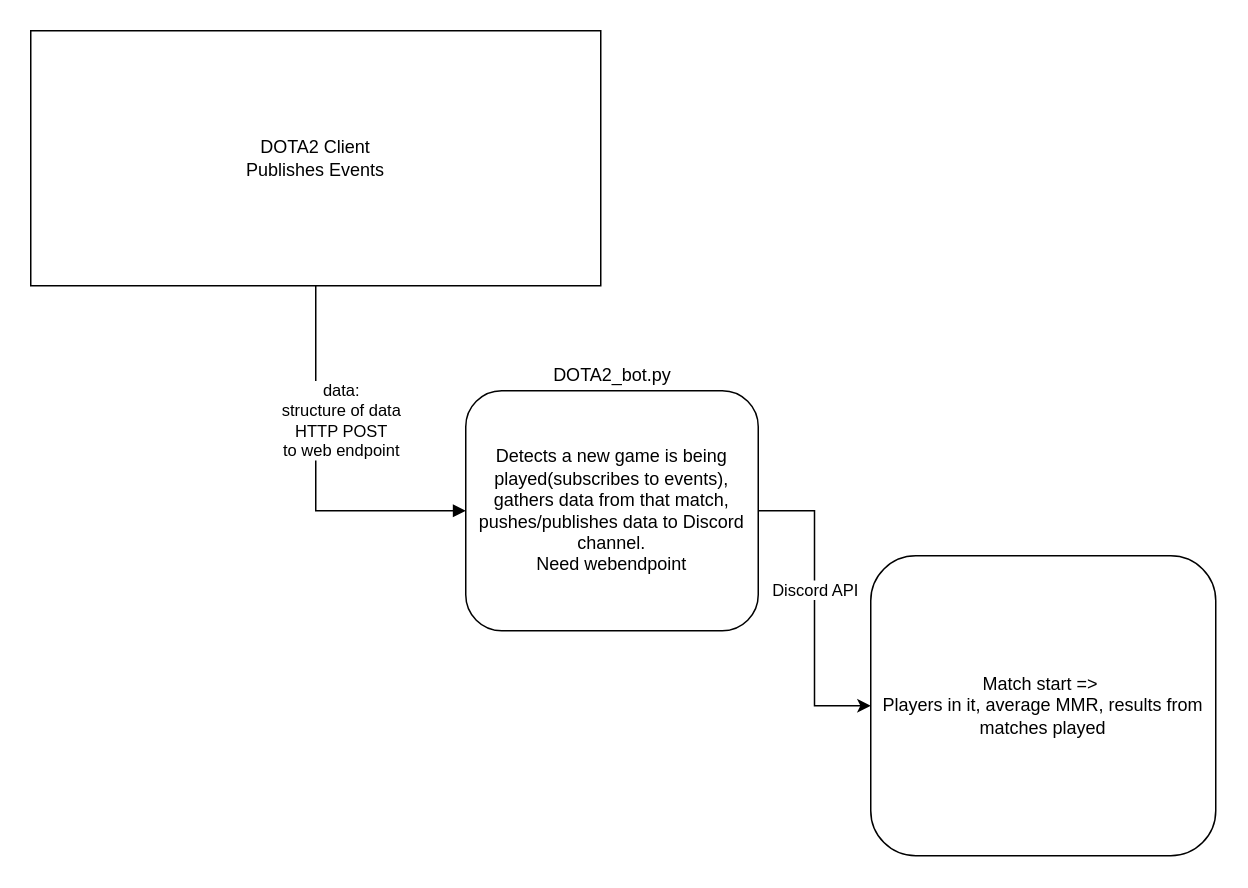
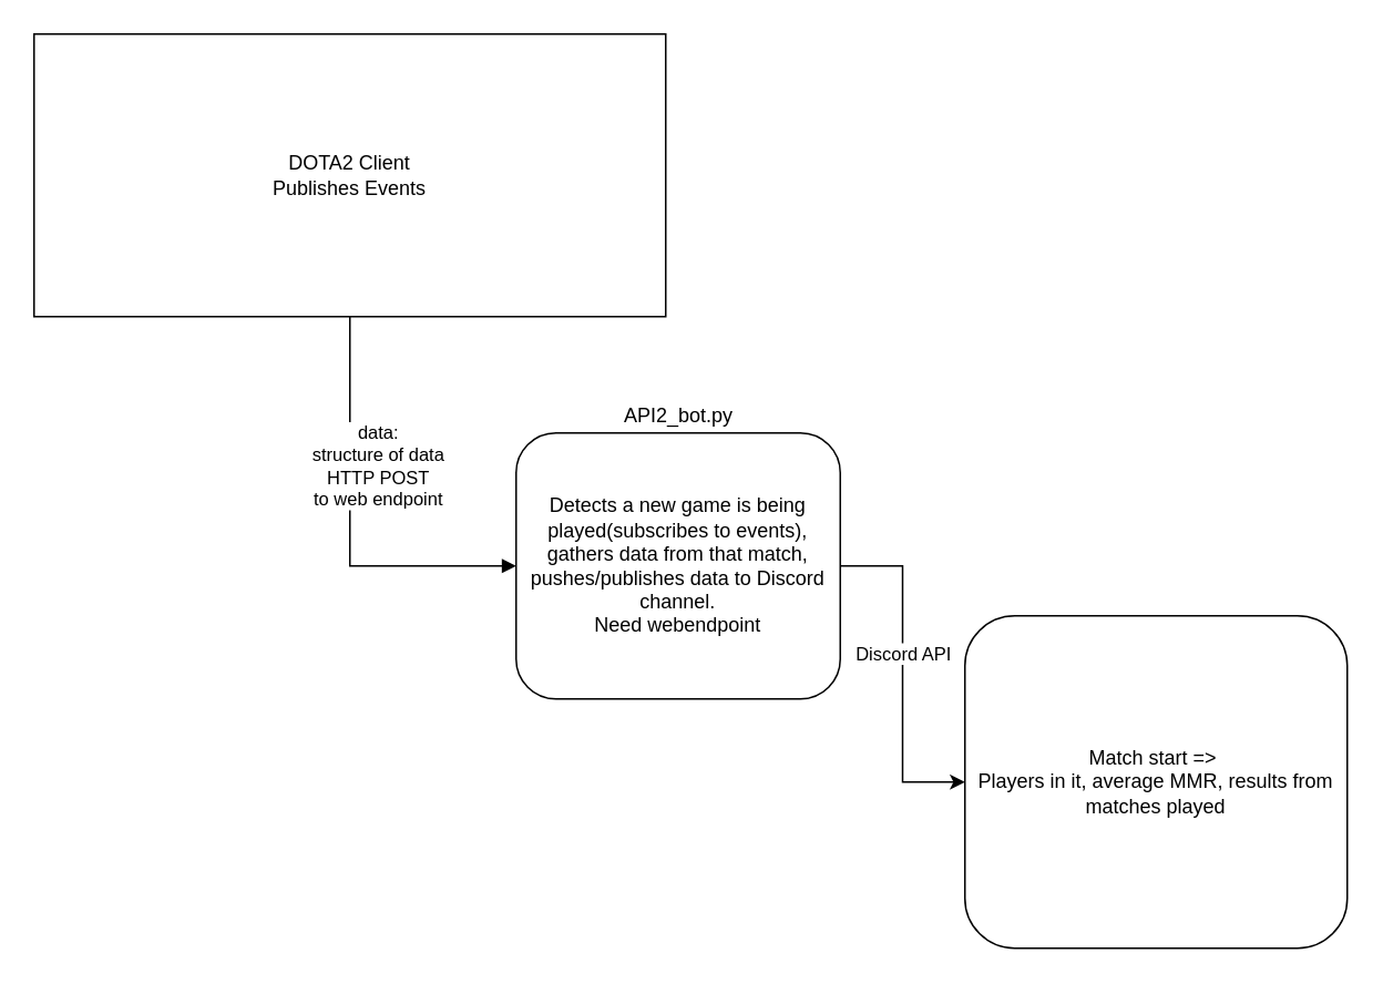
  <mxCell id="0" />
  <mxCell id="1" parent="0" />
  <mxCell id="2" value="Match start =&amp;gt;&amp;nbsp;&lt;div&gt;Players in it, average MMR, results from matches played&lt;/div&gt;" style="rounded=1;whiteSpace=wrap;html=1;" parent="1" vertex="1"><mxGeometry x="580" y="370" width="230" height="200" as="geometry" /></mxCell>
  <mxCell id="3" value="" style="edgeStyle=orthogonalEdgeStyle;rounded=0;orthogonalLoop=1;jettySize=auto;html=1;" parent="1" source="9" target="2" edge="1"><mxGeometry relative="1" as="geometry" /></mxCell>
  <mxCell id="4" value="Discord API" style="edgeLabel;html=1;align=center;verticalAlign=middle;resizable=0;points=[];" parent="3" vertex="1" connectable="0"><mxGeometry x="-0.121" relative="1" as="geometry"><mxPoint as="offset" /></mxGeometry></mxCell>
  <mxCell id="5" value="" style="edgeStyle=orthogonalEdgeStyle;rounded=0;orthogonalLoop=1;jettySize=auto;html=1;entryX=0;entryY=0.5;entryDx=0;entryDy=0;startArrow=none;startFill=0;endArrow=block;endFill=1;" parent="1" source="7" target="9" edge="1"><mxGeometry relative="1" as="geometry" /></mxCell>
  <mxCell id="6" value="data:&lt;div&gt;structure of data&lt;/div&gt;&lt;div&gt;HTTP POST&lt;/div&gt;&lt;div&gt;to web endpoint&lt;/div&gt;" style="edgeLabel;html=1;align=center;verticalAlign=middle;resizable=0;points=[];" parent="5" vertex="1" connectable="0"><mxGeometry x="-0.289" y="1" relative="1" as="geometry"><mxPoint x="15" as="offset" /></mxGeometry></mxCell>
  <mxCell id="7" value="DOTA2 Client&lt;div&gt;Publishes Events&lt;/div&gt;" style="rounded=0;whiteSpace=wrap;html=1;" parent="1" vertex="1"><mxGeometry x="20" y="20" width="380" height="170" as="geometry" /></mxCell>
  <mxCell id="8" value="" style="group" parent="1" vertex="1" connectable="0"><mxGeometry x="310" y="230" width="195" height="190" as="geometry" /></mxCell>
  <mxCell id="9" value="Detects a new game is being played(subscribes to events), gathers data from that match, pushes/publishes data to Discord channel.&lt;div&gt;Need webendpoint&lt;/div&gt;" style="rounded=1;whiteSpace=wrap;html=1;" parent="8" vertex="1"><mxGeometry y="30" width="195" height="160" as="geometry" /></mxCell>
- <mxCell id="10" value="DOTA2_bot.py" style="text;html=1;whiteSpace=wrap;strokeColor=none;fillColor=none;align=center;verticalAlign=middle;rounded=0;" parent="8" vertex="1"><mxGeometry x="27.5" width="140" height="40" as="geometry" /></mxCell>
+ <mxCell id="10" value="API2_bot.py" style="text;html=1;whiteSpace=wrap;strokeColor=none;fillColor=none;align=center;verticalAlign=middle;rounded=0;" parent="8" vertex="1"><mxGeometry x="27.5" width="140" height="40" as="geometry" /></mxCell>
